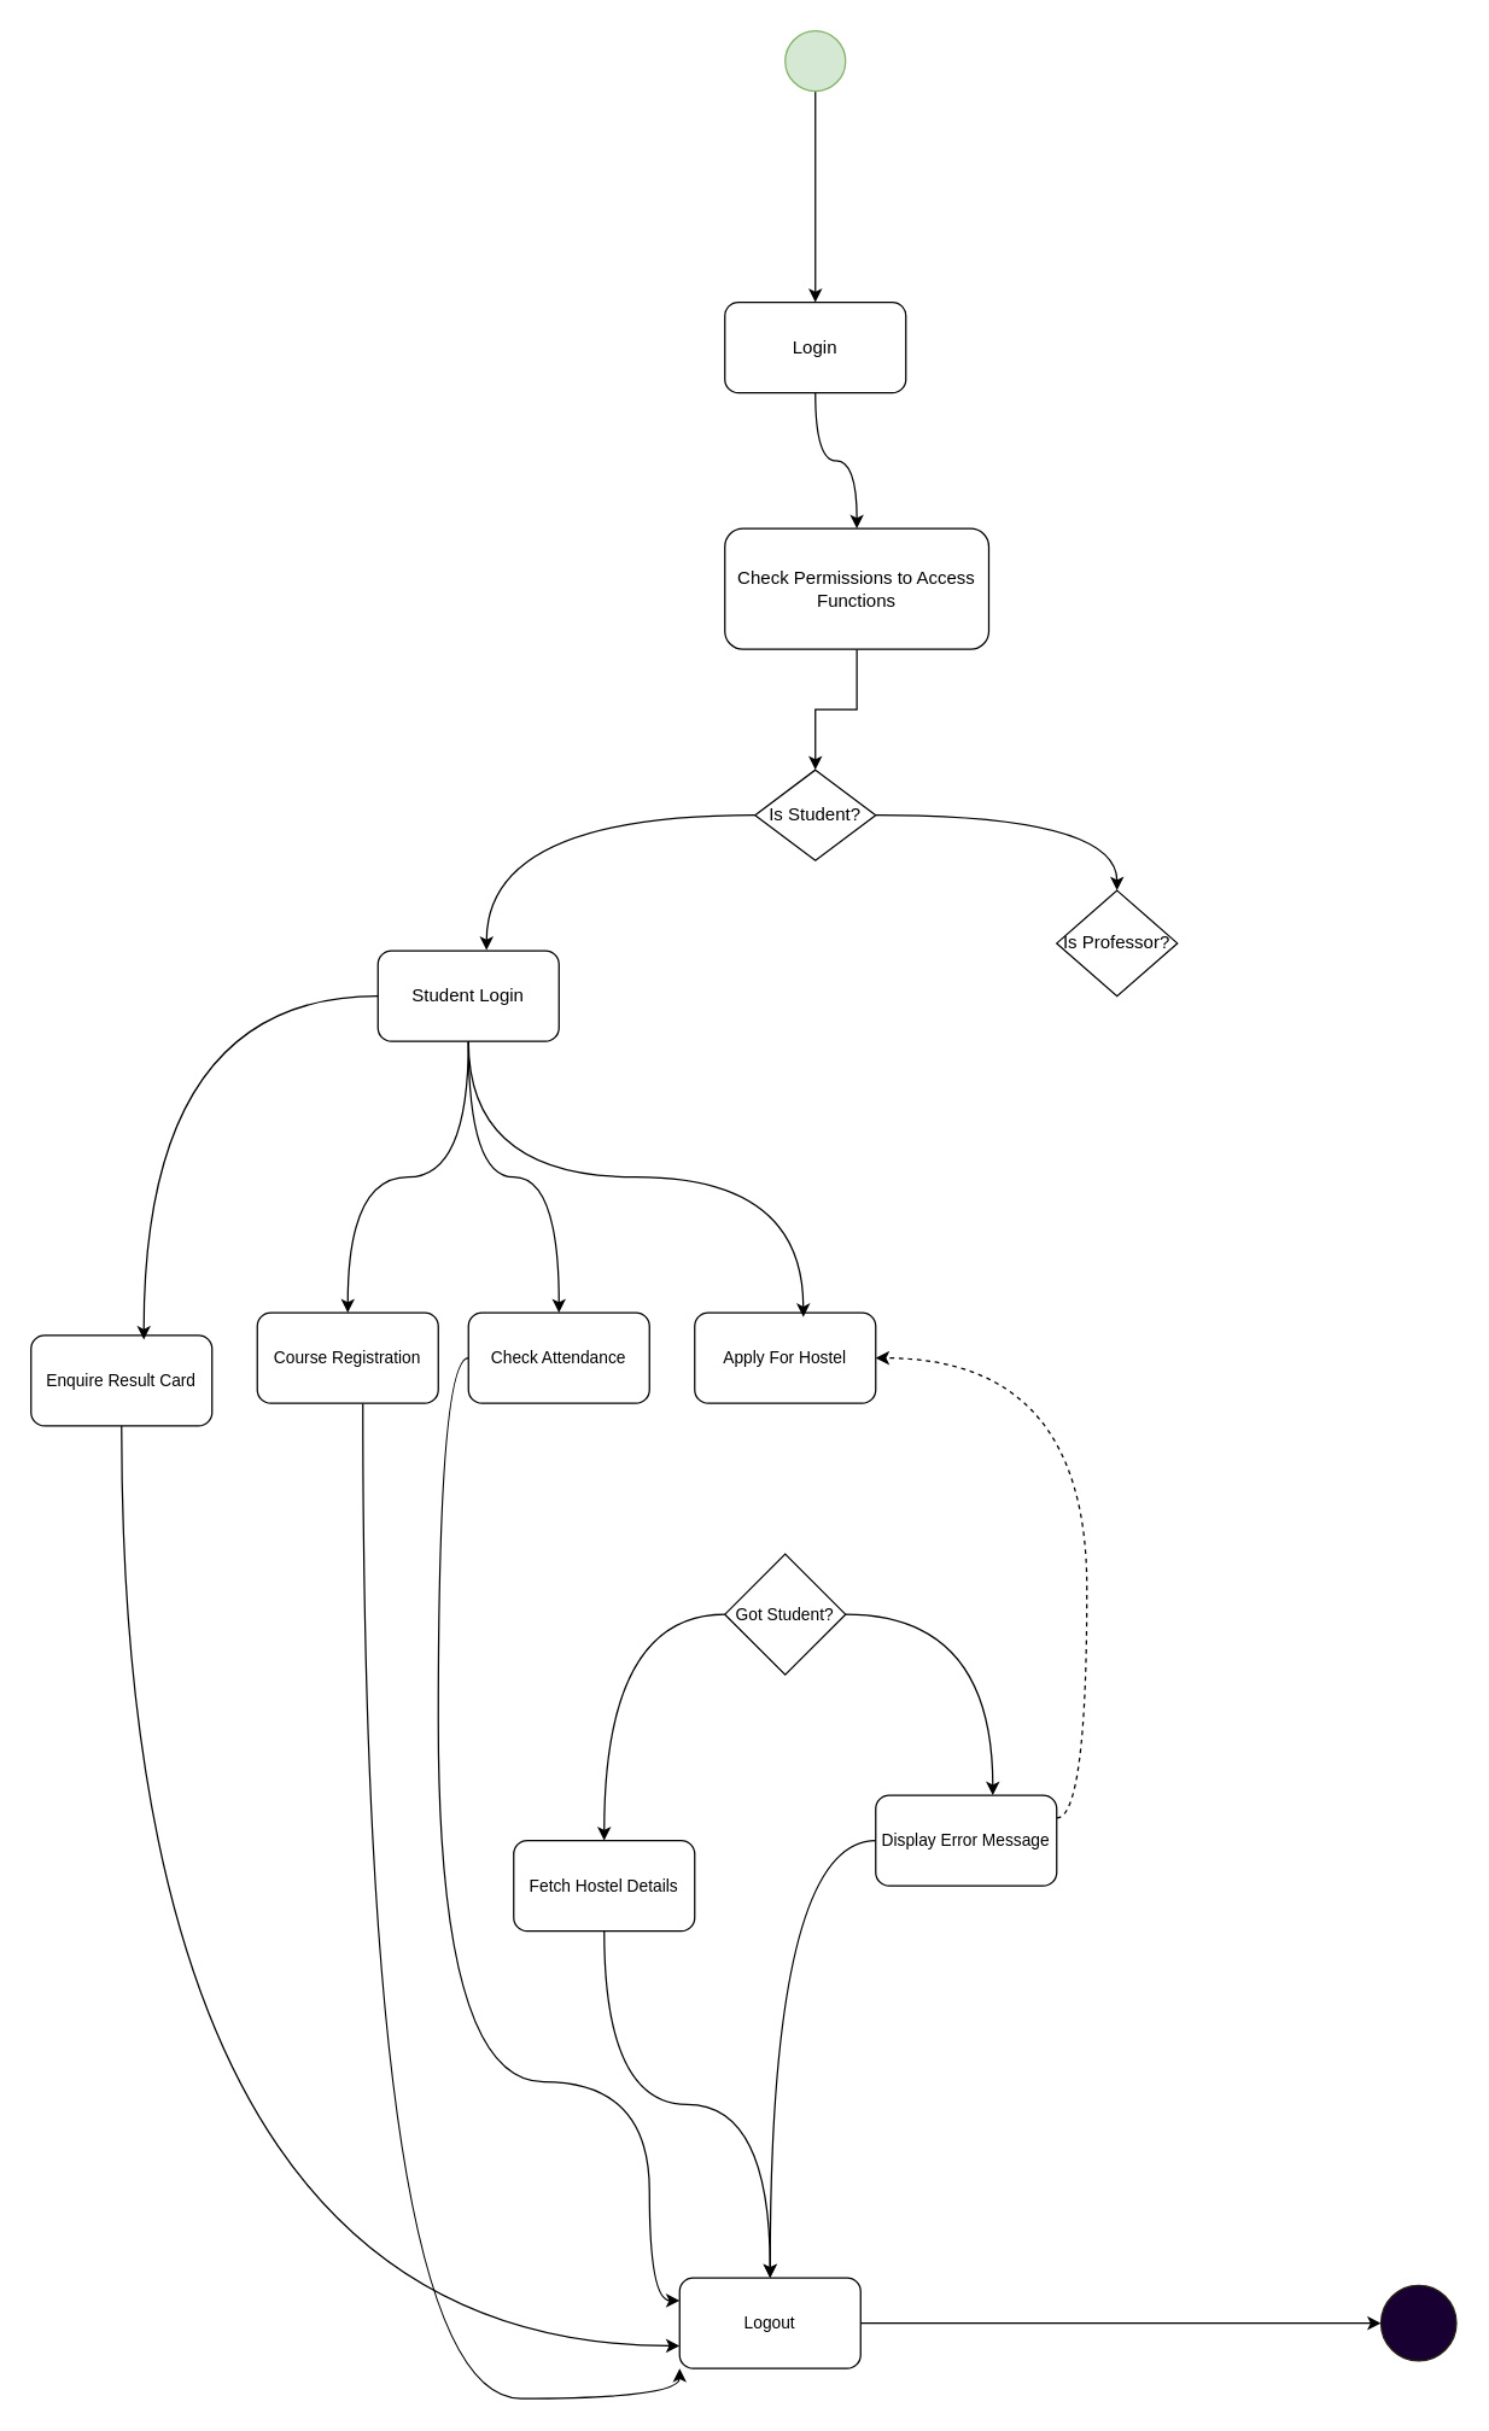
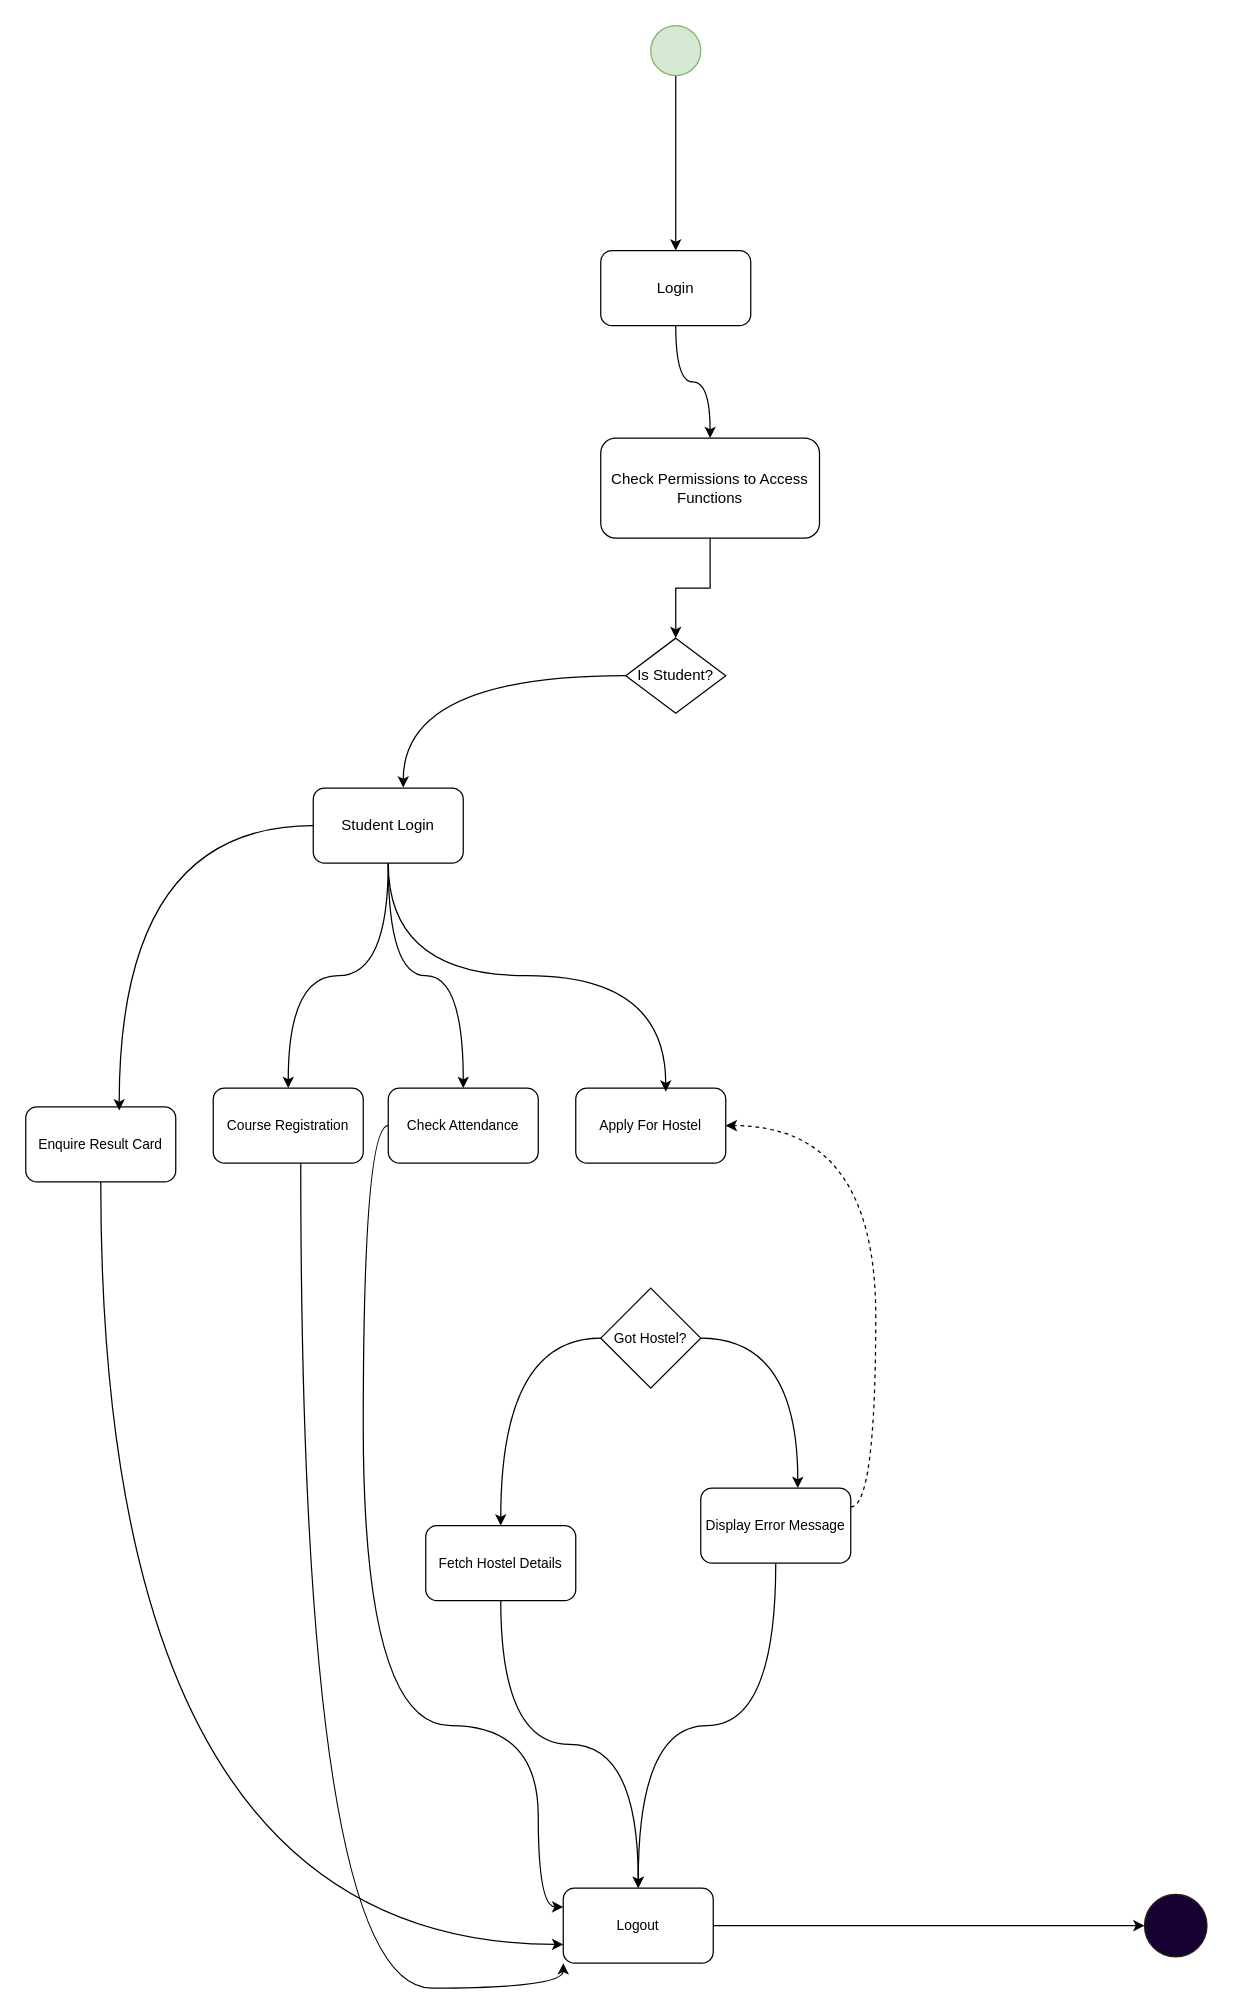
  <mxCell id="0" />
  <mxCell id="1" parent="0" />
  <mxCell id="2" style="edgeStyle=orthogonalEdgeStyle;rounded=0;orthogonalLoop=1;jettySize=auto;html=1;exitX=0.5;exitY=1;exitDx=0;exitDy=0;exitPerimeter=0;entryX=0.5;entryY=0;entryDx=0;entryDy=0;" edge="1" parent="1" source="3" target="5"><mxGeometry relative="1" as="geometry"><mxPoint x="540" y="190" as="targetPoint" /></mxGeometry></mxCell>
  <mxCell id="3" value="" style="verticalLabelPosition=bottom;verticalAlign=top;html=1;shape=mxgraph.flowchart.on-page_reference;fillColor=#d5e8d4;strokeColor=#82b366;" vertex="1" parent="1"><mxGeometry x="520" y="20" width="40" height="40" as="geometry" /></mxCell>
  <mxCell id="4" style="edgeStyle=orthogonalEdgeStyle;curved=1;rounded=0;orthogonalLoop=1;jettySize=auto;html=1;exitX=0.5;exitY=1;exitDx=0;exitDy=0;strokeColor=default;align=center;verticalAlign=middle;fontFamily=Helvetica;fontSize=11;fontColor=default;labelBackgroundColor=default;endArrow=classic;" edge="1" parent="1" source="5" target="7"><mxGeometry relative="1" as="geometry" /></mxCell>
  <mxCell id="5" value="Login" style="rounded=1;whiteSpace=wrap;html=1;" vertex="1" parent="1"><mxGeometry x="480" y="200" width="120" height="60" as="geometry" /></mxCell>
  <mxCell id="6" style="edgeStyle=orthogonalEdgeStyle;rounded=0;orthogonalLoop=1;jettySize=auto;html=1;entryX=0.5;entryY=0;entryDx=0;entryDy=0;" edge="1" parent="1" source="7" target="9"><mxGeometry relative="1" as="geometry" /></mxCell>
  <mxCell id="7" value="Check Permissions to Access Functions" style="rounded=1;whiteSpace=wrap;html=1;" vertex="1" parent="1"><mxGeometry x="480" y="350" width="175" height="80" as="geometry" /></mxCell>
- <mxCell id="8" style="edgeStyle=orthogonalEdgeStyle;curved=1;rounded=0;orthogonalLoop=1;jettySize=auto;html=1;exitX=1;exitY=0.5;exitDx=0;exitDy=0;strokeColor=default;align=center;verticalAlign=middle;fontFamily=Helvetica;fontSize=11;fontColor=default;labelBackgroundColor=default;endArrow=classic;" edge="1" parent="1" source="9" target="13"><mxGeometry relative="1" as="geometry" /></mxCell>
  <mxCell id="9" value="Is Student?" style="rhombus;whiteSpace=wrap;html=1;" vertex="1" parent="1"><mxGeometry x="500" y="510" width="80" height="60" as="geometry" /></mxCell>
  <mxCell id="10" style="edgeStyle=orthogonalEdgeStyle;curved=1;rounded=0;orthogonalLoop=1;jettySize=auto;html=1;exitX=0.5;exitY=1;exitDx=0;exitDy=0;entryX=0.5;entryY=0;entryDx=0;entryDy=0;strokeColor=default;align=center;verticalAlign=middle;fontFamily=Helvetica;fontSize=11;fontColor=default;labelBackgroundColor=default;endArrow=classic;" edge="1" parent="1" source="12" target="20"><mxGeometry relative="1" as="geometry" /></mxCell>
  <mxCell id="11" style="edgeStyle=orthogonalEdgeStyle;curved=1;rounded=0;orthogonalLoop=1;jettySize=auto;html=1;exitX=0.5;exitY=1;exitDx=0;exitDy=0;entryX=0.5;entryY=0;entryDx=0;entryDy=0;strokeColor=default;align=center;verticalAlign=middle;fontFamily=Helvetica;fontSize=11;fontColor=default;labelBackgroundColor=default;endArrow=classic;" edge="1" parent="1" source="12" target="18"><mxGeometry relative="1" as="geometry" /></mxCell>
  <mxCell id="12" value="Student Login" style="rounded=1;whiteSpace=wrap;html=1;" vertex="1" parent="1"><mxGeometry x="250" y="630" width="120" height="60" as="geometry" /></mxCell>
- <mxCell id="13" value="Is Professor?" style="rhombus;whiteSpace=wrap;html=1;" vertex="1" parent="1"><mxGeometry x="700" y="590" width="80" height="70" as="geometry" /></mxCell>
  <mxCell id="14" style="edgeStyle=orthogonalEdgeStyle;rounded=0;orthogonalLoop=1;jettySize=auto;html=1;entryX=0.6;entryY=-0.007;entryDx=0;entryDy=0;entryPerimeter=0;curved=1;" edge="1" parent="1" source="9" target="12"><mxGeometry relative="1" as="geometry" /></mxCell>
  <mxCell id="15" style="edgeStyle=orthogonalEdgeStyle;curved=1;rounded=0;orthogonalLoop=1;jettySize=auto;html=1;exitX=0.5;exitY=1;exitDx=0;exitDy=0;entryX=0;entryY=0.75;entryDx=0;entryDy=0;strokeColor=default;align=center;verticalAlign=middle;fontFamily=Helvetica;fontSize=11;fontColor=default;labelBackgroundColor=default;endArrow=classic;" edge="1" parent="1" source="16" target="33"><mxGeometry relative="1" as="geometry" /></mxCell>
  <mxCell id="16" value="Enquire Result Card" style="rounded=1;whiteSpace=wrap;html=1;fontFamily=Helvetica;fontSize=11;fontColor=default;labelBackgroundColor=default;" vertex="1" parent="1"><mxGeometry x="20" y="885" width="120" height="60" as="geometry" /></mxCell>
  <mxCell id="17" style="edgeStyle=orthogonalEdgeStyle;curved=1;rounded=0;orthogonalLoop=1;jettySize=auto;html=1;entryX=0;entryY=0.25;entryDx=0;entryDy=0;strokeColor=default;align=center;verticalAlign=middle;fontFamily=Helvetica;fontSize=11;fontColor=default;labelBackgroundColor=default;endArrow=classic;" edge="1" parent="1" source="18" target="33"><mxGeometry relative="1" as="geometry"><Array as="points"><mxPoint x="290" y="900" /><mxPoint x="290" y="1380" /><mxPoint x="430" y="1380" /><mxPoint x="430" y="1525" /></Array></mxGeometry></mxCell>
  <mxCell id="18" value="Check Attendance" style="rounded=1;whiteSpace=wrap;html=1;fontFamily=Helvetica;fontSize=11;fontColor=default;labelBackgroundColor=default;" vertex="1" parent="1"><mxGeometry x="310" y="870" width="120" height="60" as="geometry" /></mxCell>
  <mxCell id="19" style="edgeStyle=orthogonalEdgeStyle;curved=1;rounded=0;orthogonalLoop=1;jettySize=auto;html=1;entryX=0;entryY=1;entryDx=0;entryDy=0;strokeColor=default;align=center;verticalAlign=middle;fontFamily=Helvetica;fontSize=11;fontColor=default;labelBackgroundColor=default;endArrow=classic;" edge="1" parent="1" source="20" target="33"><mxGeometry relative="1" as="geometry"><Array as="points"><mxPoint x="240" y="1590" /><mxPoint x="450" y="1590" /></Array></mxGeometry></mxCell>
  <mxCell id="20" value="Course Registration" style="rounded=1;whiteSpace=wrap;html=1;fontFamily=Helvetica;fontSize=11;fontColor=default;labelBackgroundColor=default;" vertex="1" parent="1"><mxGeometry x="170" y="870" width="120" height="60" as="geometry" /></mxCell>
  <mxCell id="21" value="Apply For Hostel" style="rounded=1;whiteSpace=wrap;html=1;fontFamily=Helvetica;fontSize=11;fontColor=default;labelBackgroundColor=default;" vertex="1" parent="1"><mxGeometry x="460" y="870" width="120" height="60" as="geometry" /></mxCell>
  <mxCell id="22" style="edgeStyle=orthogonalEdgeStyle;curved=1;rounded=0;orthogonalLoop=1;jettySize=auto;html=1;exitX=0;exitY=0.5;exitDx=0;exitDy=0;strokeColor=default;align=center;verticalAlign=middle;fontFamily=Helvetica;fontSize=11;fontColor=default;labelBackgroundColor=default;endArrow=classic;" edge="1" parent="1" source="23" target="25"><mxGeometry relative="1" as="geometry" /></mxCell>
- <mxCell id="23" value="Got Student?" style="rhombus;whiteSpace=wrap;html=1;fontFamily=Helvetica;fontSize=11;fontColor=default;labelBackgroundColor=default;" vertex="1" parent="1"><mxGeometry x="480" y="1030" width="80" height="80" as="geometry" /></mxCell>
+ <mxCell id="23" value="Got Hostel?" style="rhombus;whiteSpace=wrap;html=1;fontFamily=Helvetica;fontSize=11;fontColor=default;labelBackgroundColor=default;" vertex="1" parent="1"><mxGeometry x="480" y="1030" width="80" height="80" as="geometry" /></mxCell>
  <mxCell id="24" style="edgeStyle=orthogonalEdgeStyle;curved=1;rounded=0;orthogonalLoop=1;jettySize=auto;html=1;exitX=0.5;exitY=1;exitDx=0;exitDy=0;entryX=0.5;entryY=0;entryDx=0;entryDy=0;strokeColor=default;align=center;verticalAlign=middle;fontFamily=Helvetica;fontSize=11;fontColor=default;labelBackgroundColor=default;endArrow=classic;" edge="1" parent="1" source="25" target="33"><mxGeometry relative="1" as="geometry" /></mxCell>
  <mxCell id="25" value="Fetch Hostel Details" style="rounded=1;whiteSpace=wrap;html=1;fontFamily=Helvetica;fontSize=11;fontColor=default;labelBackgroundColor=default;" vertex="1" parent="1"><mxGeometry x="340" y="1220" width="120" height="60" as="geometry" /></mxCell>
  <mxCell id="26" style="edgeStyle=orthogonalEdgeStyle;curved=1;rounded=0;orthogonalLoop=1;jettySize=auto;html=1;entryX=1;entryY=0.5;entryDx=0;entryDy=0;strokeColor=default;align=center;verticalAlign=middle;fontFamily=Helvetica;fontSize=11;fontColor=default;labelBackgroundColor=default;endArrow=classic;exitX=1;exitY=0.25;exitDx=0;exitDy=0;dashed=1;" edge="1" parent="1" source="28" target="21"><mxGeometry relative="1" as="geometry" /></mxCell>
  <mxCell id="27" style="edgeStyle=orthogonalEdgeStyle;curved=1;rounded=0;orthogonalLoop=1;jettySize=auto;html=1;entryX=0.5;entryY=0;entryDx=0;entryDy=0;strokeColor=default;align=center;verticalAlign=middle;fontFamily=Helvetica;fontSize=11;fontColor=default;labelBackgroundColor=default;endArrow=classic;" edge="1" parent="1" source="28" target="33"><mxGeometry relative="1" as="geometry" /></mxCell>
- <mxCell id="28" value="Display Error Message" style="rounded=1;whiteSpace=wrap;html=1;fontFamily=Helvetica;fontSize=11;fontColor=default;labelBackgroundColor=default;" vertex="1" parent="1"><mxGeometry x="580" y="1190" width="120" height="60" as="geometry" /></mxCell>
+ <mxCell id="28" value="Display Error Message" style="rounded=1;whiteSpace=wrap;html=1;fontFamily=Helvetica;fontSize=11;fontColor=default;labelBackgroundColor=default;" vertex="1" parent="1"><mxGeometry x="560" y="1190" width="120" height="60" as="geometry" /></mxCell>
  <mxCell id="29" style="edgeStyle=orthogonalEdgeStyle;curved=1;rounded=0;orthogonalLoop=1;jettySize=auto;html=1;exitX=1;exitY=0.5;exitDx=0;exitDy=0;entryX=0.647;entryY=0;entryDx=0;entryDy=0;entryPerimeter=0;strokeColor=default;align=center;verticalAlign=middle;fontFamily=Helvetica;fontSize=11;fontColor=default;labelBackgroundColor=default;endArrow=classic;" edge="1" parent="1" source="23" target="28"><mxGeometry relative="1" as="geometry" /></mxCell>
  <mxCell id="30" style="edgeStyle=orthogonalEdgeStyle;curved=1;rounded=0;orthogonalLoop=1;jettySize=auto;html=1;entryX=0.623;entryY=0.047;entryDx=0;entryDy=0;entryPerimeter=0;strokeColor=default;align=center;verticalAlign=middle;fontFamily=Helvetica;fontSize=11;fontColor=default;labelBackgroundColor=default;endArrow=classic;" edge="1" parent="1" source="12" target="16"><mxGeometry relative="1" as="geometry" /></mxCell>
  <mxCell id="31" style="edgeStyle=orthogonalEdgeStyle;curved=1;rounded=0;orthogonalLoop=1;jettySize=auto;html=1;exitX=0.5;exitY=1;exitDx=0;exitDy=0;entryX=0.6;entryY=0.047;entryDx=0;entryDy=0;entryPerimeter=0;strokeColor=default;align=center;verticalAlign=middle;fontFamily=Helvetica;fontSize=11;fontColor=default;labelBackgroundColor=default;endArrow=classic;" edge="1" parent="1" source="12" target="21"><mxGeometry relative="1" as="geometry" /></mxCell>
  <mxCell id="32" style="edgeStyle=orthogonalEdgeStyle;curved=1;rounded=0;orthogonalLoop=1;jettySize=auto;html=1;exitX=1;exitY=0.5;exitDx=0;exitDy=0;strokeColor=default;align=center;verticalAlign=middle;fontFamily=Helvetica;fontSize=11;fontColor=default;labelBackgroundColor=default;endArrow=classic;" edge="1" parent="1" source="33" target="34"><mxGeometry relative="1" as="geometry" /></mxCell>
  <mxCell id="33" value="Logout" style="rounded=1;whiteSpace=wrap;html=1;fontFamily=Helvetica;fontSize=11;fontColor=default;labelBackgroundColor=default;" vertex="1" parent="1"><mxGeometry x="450" y="1510" width="120" height="60" as="geometry" /></mxCell>
  <mxCell id="34" value="" style="ellipse;whiteSpace=wrap;html=1;aspect=fixed;fontFamily=Helvetica;fontSize=11;fontColor=default;labelBackgroundColor=default;strokeColor=#241E0E;fillColor=#190033;" vertex="1" parent="1"><mxGeometry x="915" y="1515" width="50" height="50" as="geometry" /></mxCell>
